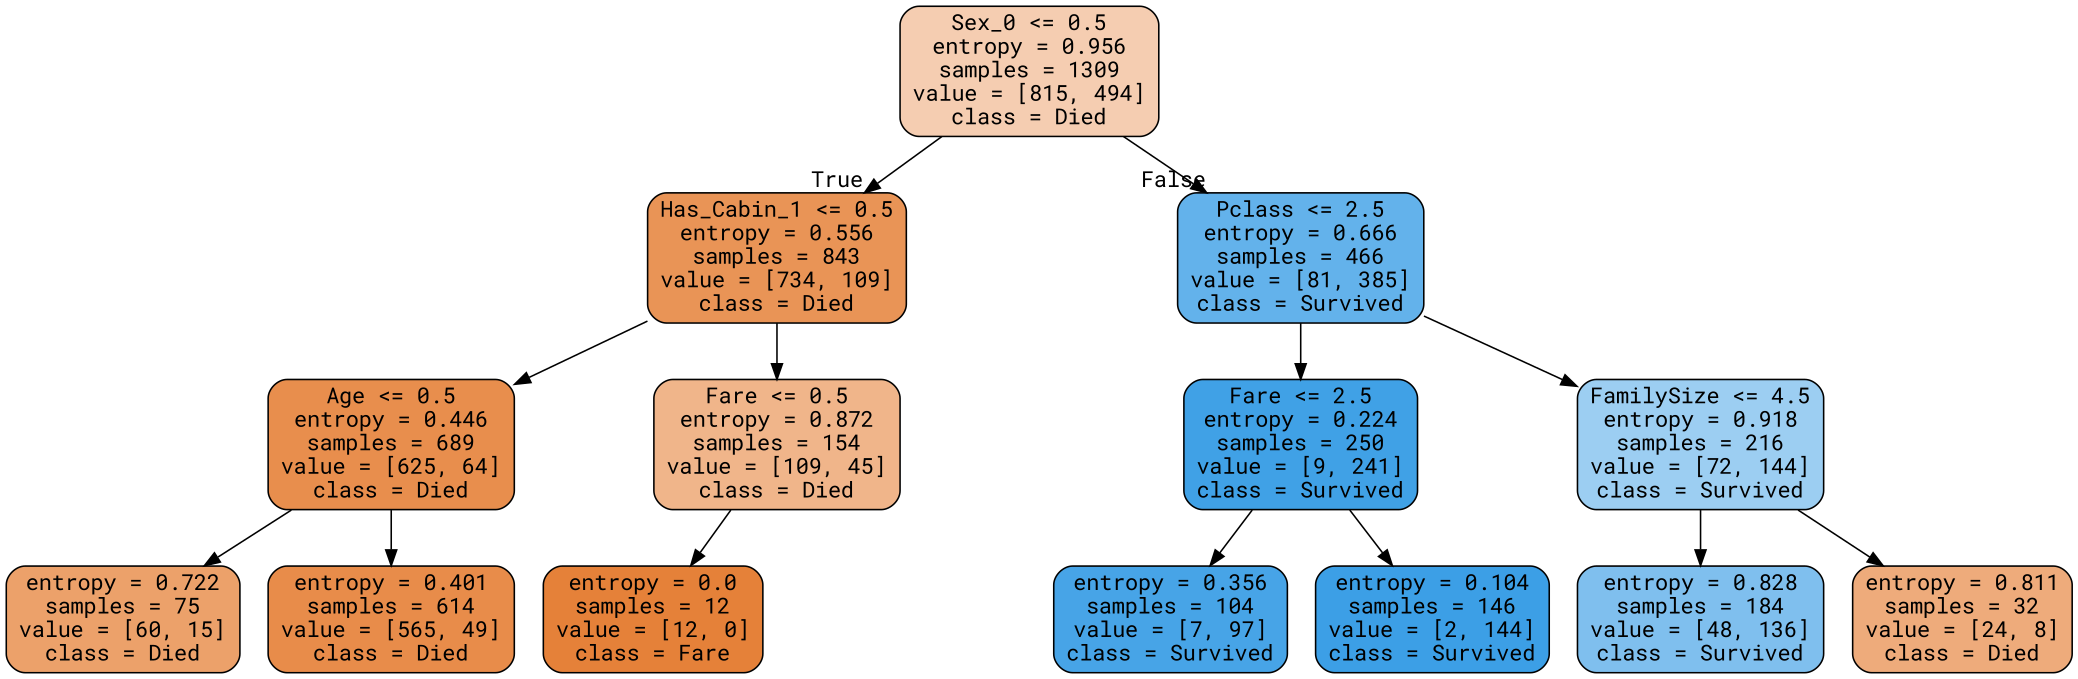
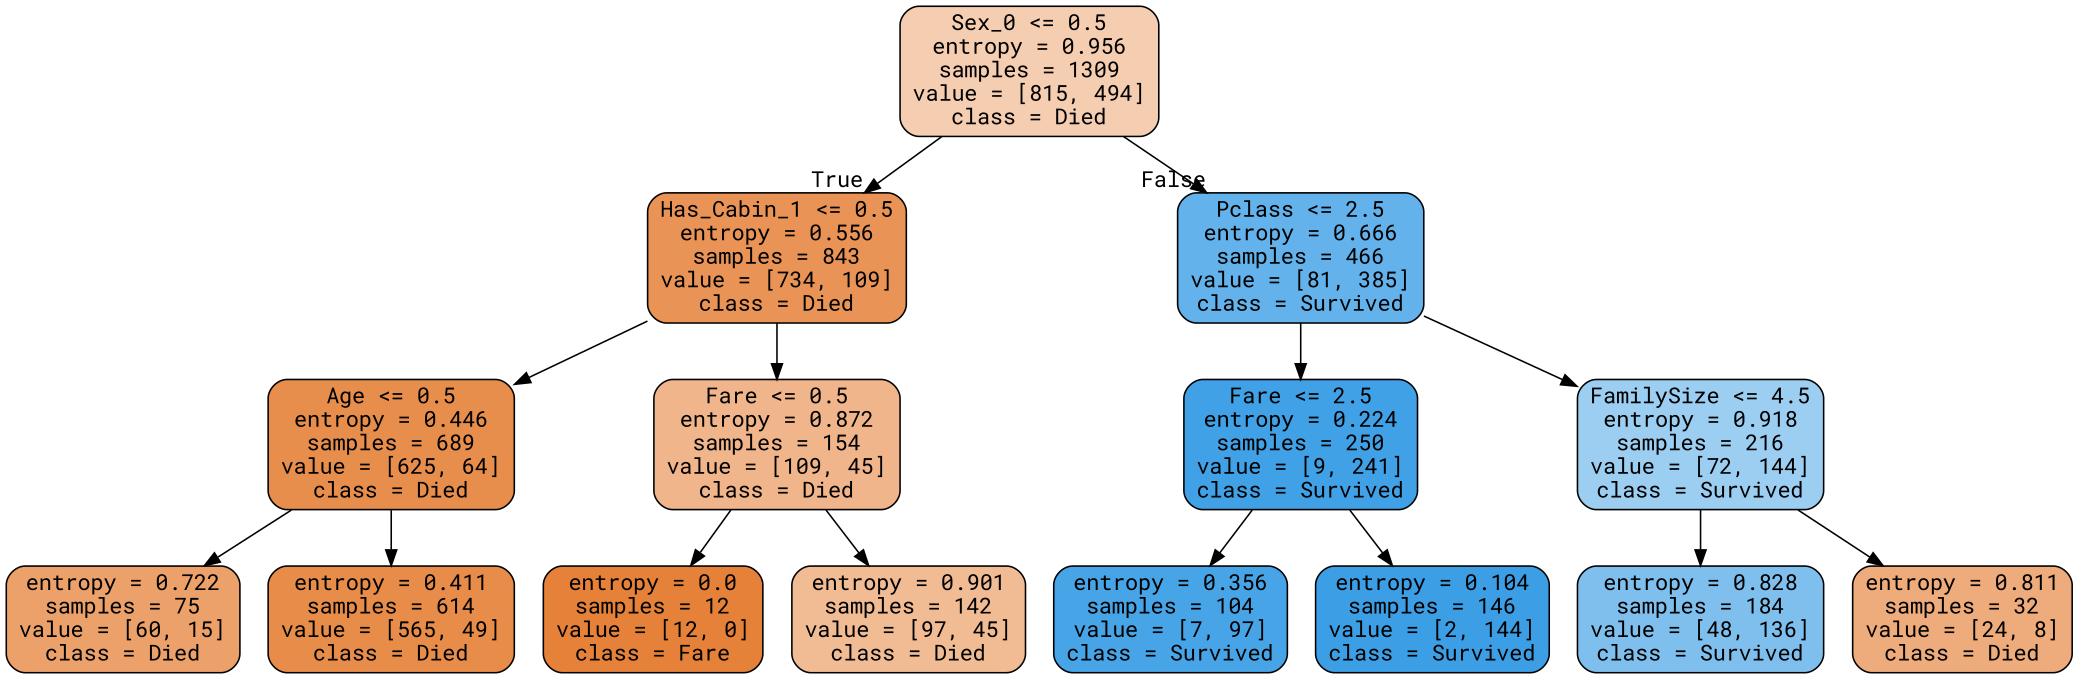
  digraph {
    fontname="Roboto Mono"
    node [color=black fontname="Roboto Mono" shape=box style="filled, rounded"]
    edge [fontname="Roboto Mono"]
    n1 [fillcolor="#e5813964" label="Sex_0 <= 0.5\nentropy = 0.956\nsamples = 1309\nvalue = [815, 494]\nclass = Died"]
    n2 [fillcolor="#e58139d9" label="Has_Cabin_1 <= 0.5\nentropy = 0.556\nsamples = 843\nvalue = [734, 109]\nclass = Died"]
    n3 [fillcolor="#399de5c9" label="Pclass <= 2.5\nentropy = 0.666\nsamples = 466\nvalue = [81, 385]\nclass = Survived"]
    n4 [fillcolor="#e58139e5" label="Age <= 0.5\nentropy = 0.446\nsamples = 689\nvalue = [625, 64]\nclass = Died"]
    n5 [fillcolor="#e5813996" label="Fare <= 0.5\nentropy = 0.872\nsamples = 154\nvalue = [109, 45]\nclass = Died"]
    n6 [fillcolor="#399de5f5" label="Fare <= 2.5\nentropy = 0.224\nsamples = 250\nvalue = [9, 241]\nclass = Survived"]
    n7 [fillcolor="#399de57f" label="FamilySize <= 4.5\nentropy = 0.918\nsamples = 216\nvalue = [72, 144]\nclass = Survived"]
    n8 [fillcolor="#e58139bf" label="entropy = 0.722\nsamples = 75\nvalue = [60, 15]\nclass = Died"]
-   n9 [fillcolor="#e58139e9" label="entropy = 0.401\nsamples = 614\nvalue = [565, 49]\nclass = Died"]
+   n9 [fillcolor="#e58139e9" label="entropy = 0.411\nsamples = 614\nvalue = [565, 49]\nclass = Died"]
    n10 [fillcolor="#e58139ff" label="entropy = 0.0\nsamples = 12\nvalue = [12, 0]\nclass = Fare"]
+   n11 [fillcolor="#e5813989" label="entropy = 0.901\nsamples = 142\nvalue = [97, 45]\nclass = Died"]
    n12 [fillcolor="#399de5ed" label="entropy = 0.356\nsamples = 104\nvalue = [7, 97]\nclass = Survived"]
    n13 [fillcolor="#399de5fb" label="entropy = 0.104\nsamples = 146\nvalue = [2, 144]\nclass = Survived"]
    n14 [fillcolor="#399de5a5" label="entropy = 0.828\nsamples = 184\nvalue = [48, 136]\nclass = Survived"]
    n15 [fillcolor="#e58139aa" label="entropy = 0.811\nsamples = 32\nvalue = [24, 8]\nclass = Died"]
    n1 -> n2 [headlabel=True labelangle=45 labeldistance=2.5]
    n1 -> n3 [headlabel=False labelangle=-45 labeldistance=2.5]
    n2 -> n4
    n2 -> n5
    n3 -> n6
    n3 -> n7
    n4 -> n8
    n4 -> n9
    n5 -> n10
+   n5 -> n11
    n6 -> n12
    n6 -> n13
    n7 -> n14
    n7 -> n15
  }
